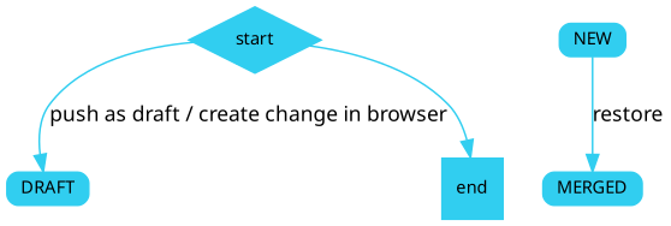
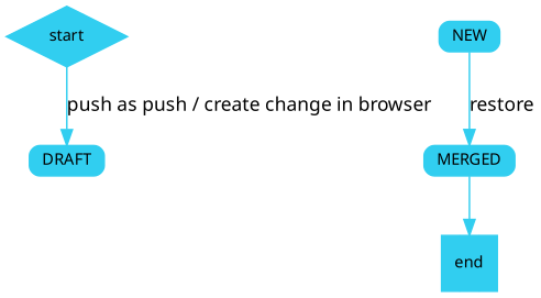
  digraph {
    node [color="#31CEF0" fontname=Verdana fontsize=10 shape=Mrecord style=filled]
    edge [color="#31CEF0" fontname=Verdana fontsize=12 style=filled]
    start [height=0.02 shape=Mdiamond width=0.02]
    DRAFT [height=0.02 width=0.02]
    NEW [height=0.02 width=0.02]
    MERGED [height=0.02 width=0.02]
    end [height=0.02 shape=Msquare width=0.02]
-   start -> DRAFT [label="push as draft / create change in browser"]
+   start -> DRAFT [label="push as push / create change in browser"]
    NEW -> MERGED [height=0.02 label=restore shape=Mrecord width=0.02]
-   start -> end
+   MERGED -> end
  }
